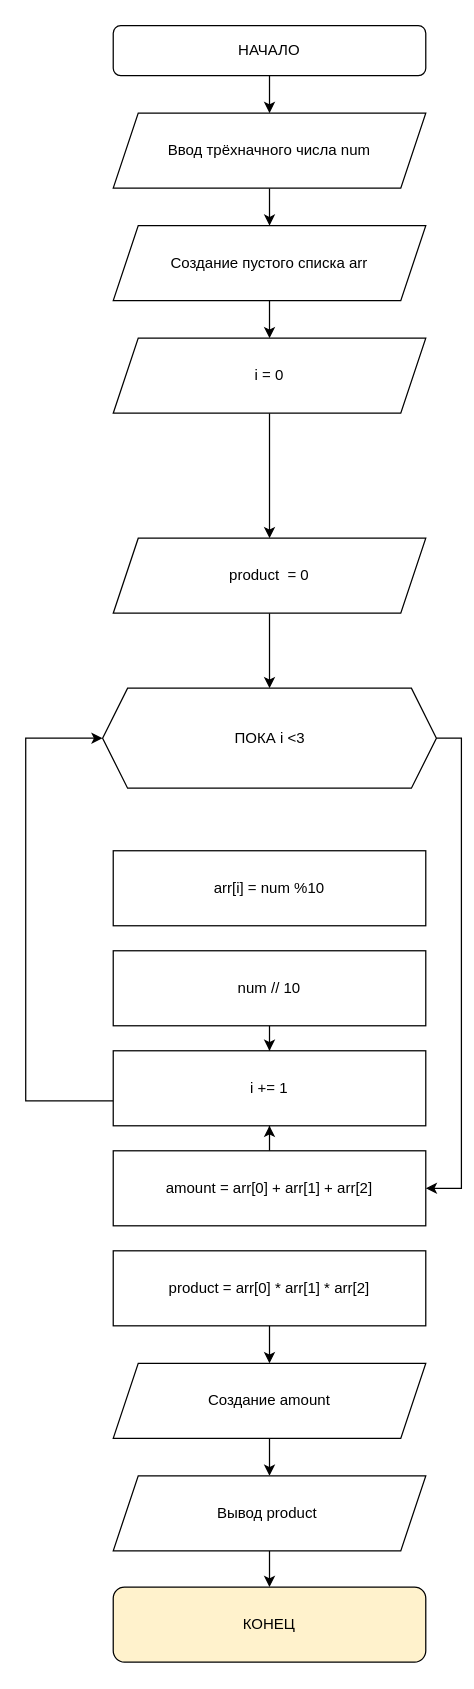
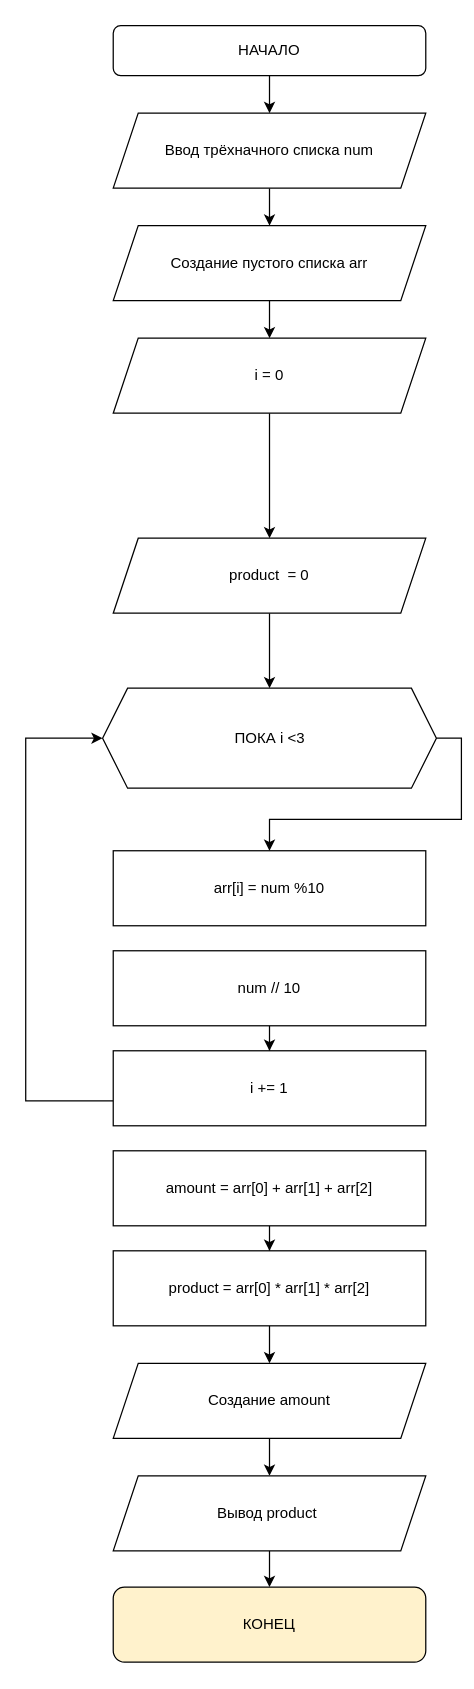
  <mxCell id="0" />
  <mxCell id="1" parent="0" />
  <mxCell id="2" style="edgeStyle=orthogonalEdgeStyle;rounded=0;orthogonalLoop=1;jettySize=auto;html=1;exitX=0.5;exitY=1;exitDx=0;exitDy=0;" edge="1" parent="1" source="3" target="5"><mxGeometry relative="1" as="geometry" /></mxCell>
  <mxCell id="3" value="НАЧАЛО" style="rounded=1;whiteSpace=wrap;html=1;" vertex="1" parent="1"><mxGeometry x="90" y="20" width="250" height="40" as="geometry" /></mxCell>
  <mxCell id="4" value="" style="edgeStyle=orthogonalEdgeStyle;rounded=0;orthogonalLoop=1;jettySize=auto;html=1;" edge="1" parent="1" source="5" target="7"><mxGeometry relative="1" as="geometry" /></mxCell>
- <mxCell id="5" value="Ввод трёхначного числа num" style="shape=parallelogram;perimeter=parallelogramPerimeter;whiteSpace=wrap;html=1;fixedSize=1;" vertex="1" parent="1"><mxGeometry x="90" y="90" width="250" height="60" as="geometry" /></mxCell>
+ <mxCell id="5" value="Ввод трёхначного списка num" style="shape=parallelogram;perimeter=parallelogramPerimeter;whiteSpace=wrap;html=1;fixedSize=1;" vertex="1" parent="1"><mxGeometry x="90" y="90" width="250" height="60" as="geometry" /></mxCell>
  <mxCell id="6" value="" style="edgeStyle=orthogonalEdgeStyle;rounded=0;orthogonalLoop=1;jettySize=auto;html=1;" edge="1" parent="1" source="7" target="14"><mxGeometry relative="1" as="geometry" /></mxCell>
  <mxCell id="7" value="Создание пустого списка arr" style="shape=parallelogram;perimeter=parallelogramPerimeter;whiteSpace=wrap;html=1;fixedSize=1;" vertex="1" parent="1"><mxGeometry x="90" y="180" width="250" height="60" as="geometry" /></mxCell>
  <mxCell id="8" value="arr[i] = num %10" style="rounded=0;whiteSpace=wrap;html=1;" vertex="1" parent="1"><mxGeometry x="90" y="680" width="250" height="60" as="geometry" /></mxCell>
  <mxCell id="9" value="" style="edgeStyle=orthogonalEdgeStyle;rounded=0;orthogonalLoop=1;jettySize=auto;html=1;" edge="1" parent="1" source="10" target="12"><mxGeometry relative="1" as="geometry" /></mxCell>
  <mxCell id="10" value="num // 10" style="rounded=0;whiteSpace=wrap;html=1;" vertex="1" parent="1"><mxGeometry x="90" y="760" width="250" height="60" as="geometry" /></mxCell>
  <mxCell id="11" value="" style="edgeStyle=orthogonalEdgeStyle;rounded=0;orthogonalLoop=1;jettySize=auto;html=1;entryX=0;entryY=0.5;entryDx=0;entryDy=0;" edge="1" parent="1" source="12" target="27"><mxGeometry relative="1" as="geometry"><mxPoint x="-75" y="790" as="targetPoint" /><Array as="points"><mxPoint x="20" y="880" /><mxPoint x="20" y="590" /></Array></mxGeometry></mxCell>
  <mxCell id="12" value="i += 1" style="rounded=0;whiteSpace=wrap;html=1;" vertex="1" parent="1"><mxGeometry x="90" y="840" width="250" height="60" as="geometry" /></mxCell>
  <mxCell id="13" value="" style="edgeStyle=orthogonalEdgeStyle;rounded=0;orthogonalLoop=1;jettySize=auto;html=1;" edge="1" parent="1" source="14" target="20"><mxGeometry relative="1" as="geometry" /></mxCell>
  <mxCell id="14" value="i = 0" style="shape=parallelogram;perimeter=parallelogramPerimeter;whiteSpace=wrap;html=1;fixedSize=1;" vertex="1" parent="1"><mxGeometry x="90" y="270" width="250" height="60" as="geometry" /></mxCell>
  <mxCell id="15" value="" style="edgeStyle=orthogonalEdgeStyle;rounded=0;orthogonalLoop=1;jettySize=auto;html=1;" edge="1" parent="1" source="16" target="18"><mxGeometry relative="1" as="geometry" /></mxCell>
  <mxCell id="16" value="Создание amount" style="shape=parallelogram;perimeter=parallelogramPerimeter;whiteSpace=wrap;html=1;fixedSize=1;" vertex="1" parent="1"><mxGeometry x="90" y="1090" width="250" height="60" as="geometry" /></mxCell>
  <mxCell id="17" value="" style="edgeStyle=orthogonalEdgeStyle;rounded=0;orthogonalLoop=1;jettySize=auto;html=1;" edge="1" parent="1" source="18" target="25"><mxGeometry relative="1" as="geometry" /></mxCell>
  <mxCell id="18" value="Вывод product&amp;nbsp;" style="shape=parallelogram;perimeter=parallelogramPerimeter;whiteSpace=wrap;html=1;fixedSize=1;" vertex="1" parent="1"><mxGeometry x="90" y="1180" width="250" height="60" as="geometry" /></mxCell>
  <mxCell id="19" value="" style="edgeStyle=orthogonalEdgeStyle;rounded=0;orthogonalLoop=1;jettySize=auto;html=1;" edge="1" parent="1" source="20" target="27"><mxGeometry relative="1" as="geometry" /></mxCell>
  <mxCell id="20" value="product&amp;nbsp;&amp;nbsp;= 0" style="shape=parallelogram;perimeter=parallelogramPerimeter;whiteSpace=wrap;html=1;fixedSize=1;" vertex="1" parent="1"><mxGeometry x="90" y="430" width="250" height="60" as="geometry" /></mxCell>
- <mxCell id="21" value="" style="edgeStyle=orthogonalEdgeStyle;rounded=0;orthogonalLoop=1;jettySize=auto;html=1;" edge="1" parent="1" source="22" target="12"><mxGeometry relative="1" as="geometry" /></mxCell>
+ <mxCell id="21" value="" style="edgeStyle=orthogonalEdgeStyle;rounded=0;orthogonalLoop=1;jettySize=auto;html=1;" edge="1" parent="1" source="22" target="24"><mxGeometry relative="1" as="geometry" /></mxCell>
  <mxCell id="22" value="amount = arr[0] + arr[1] + arr[2]" style="rounded=0;whiteSpace=wrap;html=1;" vertex="1" parent="1"><mxGeometry x="90" y="920" width="250" height="60" as="geometry" /></mxCell>
  <mxCell id="23" value="" style="edgeStyle=orthogonalEdgeStyle;rounded=0;orthogonalLoop=1;jettySize=auto;html=1;" edge="1" parent="1" source="24" target="16"><mxGeometry relative="1" as="geometry" /></mxCell>
  <mxCell id="24" value="product = arr[0] * arr[1] * arr[2]" style="rounded=0;whiteSpace=wrap;html=1;" vertex="1" parent="1"><mxGeometry x="90" y="1000" width="250" height="60" as="geometry" /></mxCell>
  <mxCell id="25" value="КОНЕЦ" style="rounded=1;whiteSpace=wrap;html=1;fillColor=#fff2cc;" vertex="1" parent="1"><mxGeometry x="90" y="1269" width="250" height="60" as="geometry" /></mxCell>
- <mxCell id="26" style="edgeStyle=orthogonalEdgeStyle;rounded=0;orthogonalLoop=1;jettySize=auto;html=1;exitX=1;exitY=0.5;exitDx=0;exitDy=0;entryX=1;entryY=0.5;entryDx=0;entryDy=0;" edge="1" parent="1" source="27" target="22"><mxGeometry relative="1" as="geometry" /></mxCell>
+ <mxCell id="26" style="edgeStyle=orthogonalEdgeStyle;rounded=0;orthogonalLoop=1;jettySize=auto;html=1;exitX=1;exitY=0.5;exitDx=0;exitDy=0;" edge="1" parent="1" source="27" target="8"><mxGeometry relative="1" as="geometry" /></mxCell>
  <mxCell id="27" value="ПОКА i &amp;lt;3" style="shape=hexagon;perimeter=hexagonPerimeter2;whiteSpace=wrap;html=1;fixedSize=1;" vertex="1" parent="1"><mxGeometry x="81.5" y="550" width="267" height="80" as="geometry" /></mxCell>
